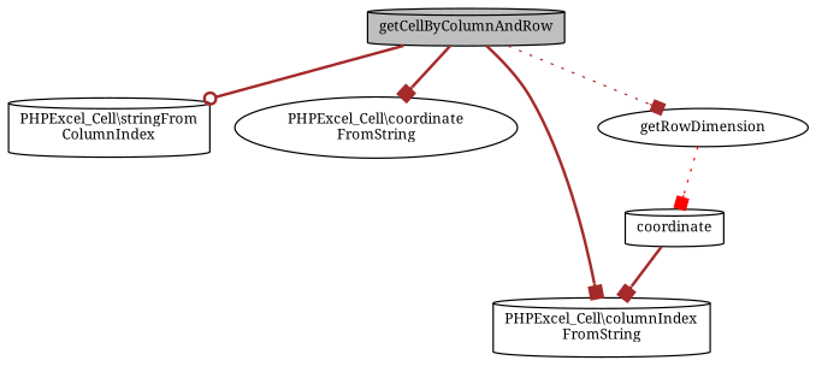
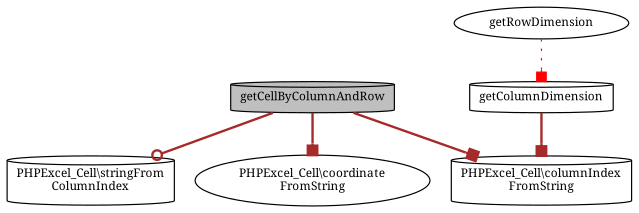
  digraph {
    fontname="Noto Serif"
    rankdir=TB
    node [color=black fillcolor=white fontname="Noto Serif" fontsize=10 shape=cylinder style=filled]
    edge [arrowhead=box color=brown fontname="Noto Serif" fontsize=10 labelfontname=Helvetica labelfontsize=10 style=bold]
    n1 [fillcolor=grey75 fontcolor=black height=0.2 label=getCellByColumnAndRow width=0.4]
    n2 [height=0.2 label="PHPExcel_Cell\\stringFrom\lColumnIndex" width=0.4]
    n3 [height=0.2 label="PHPExcel_Cell\\coordinate\lFromString" shape=ellipse width=0.4]
    n4 [height=0.2 label="PHPExcel_Cell\\columnIndex\lFromString" width=0.4]
    n5 [height=0.2 label=getRowDimension shape=ellipse width=0.4]
-   n6 [height=0.2 label=coordinate width=0.4]
+   n6 [height=0.2 label=getColumnDimension width=0.4]
    n1 -> n2 [arrowhead=odot]
    n1 -> n3
    n1 -> n4
-   n1 -> n5 [style=dotted]
    n5 -> n6 [color=red style=dotted]
    n6 -> n4
  }
